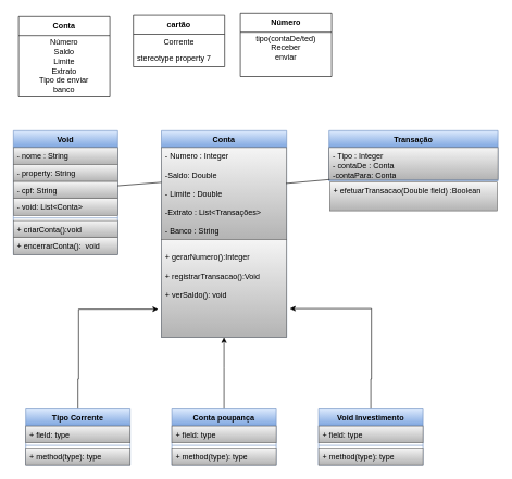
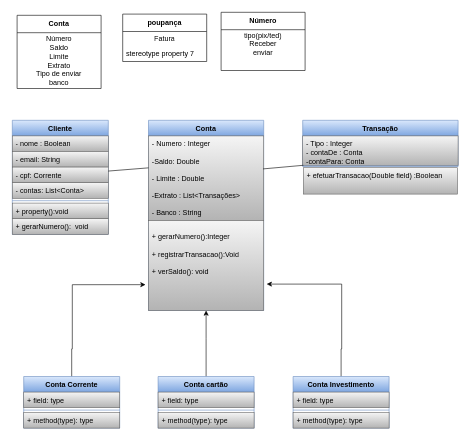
  <mxCell id="0" />
  <mxCell id="1" parent="0" />
  <mxCell id="2" value="Conta" style="swimlane;fontStyle=1;align=center;verticalAlign=middle;childLayout=stackLayout;horizontal=1;startSize=29;horizontalStack=0;resizeParent=1;resizeParentMax=0;resizeLast=0;collapsible=0;marginBottom=0;html=1;whiteSpace=wrap;" vertex="1" parent="1"><mxGeometry x="28" y="25" width="140" height="122" as="geometry" /></mxCell>
  <mxCell id="3" value="&lt;div&gt;Número&lt;/div&gt;Saldo&lt;div&gt;Limite&lt;/div&gt;&lt;div&gt;Extrato&lt;/div&gt;&lt;div&gt;Tipo de enviar&lt;/div&gt;&lt;div&gt;banco&lt;/div&gt;" style="text;html=1;strokeColor=none;fillColor=none;align=center;verticalAlign=middle;spacingLeft=4;spacingRight=4;overflow=hidden;rotatable=0;points=[[0,0.5],[1,0.5]];portConstraint=eastwest;whiteSpace=wrap;" vertex="1" parent="2"><mxGeometry y="29" width="140" height="93" as="geometry" /></mxCell>
- <mxCell id="4" value="cartão" style="swimlane;fontStyle=1;align=center;verticalAlign=middle;childLayout=stackLayout;horizontal=1;startSize=29;horizontalStack=0;resizeParent=1;resizeParentMax=0;resizeLast=0;collapsible=0;marginBottom=0;html=1;whiteSpace=wrap;" vertex="1" parent="1"><mxGeometry x="204" y="23" width="140" height="79" as="geometry" /></mxCell>
- <mxCell id="5" value="Corrente" style="text;html=1;strokeColor=none;fillColor=none;align=center;verticalAlign=middle;spacingLeft=4;spacingRight=4;overflow=hidden;rotatable=0;points=[[0,0.5],[1,0.5]];portConstraint=eastwest;whiteSpace=wrap;" vertex="1" parent="4"><mxGeometry y="29" width="140" height="25" as="geometry" /></mxCell>
+ <mxCell id="4" value="poupança" style="swimlane;fontStyle=1;align=center;verticalAlign=middle;childLayout=stackLayout;horizontal=1;startSize=29;horizontalStack=0;resizeParent=1;resizeParentMax=0;resizeLast=0;collapsible=0;marginBottom=0;html=1;whiteSpace=wrap;" vertex="1" parent="1"><mxGeometry x="204" y="23" width="140" height="79" as="geometry" /></mxCell>
+ <mxCell id="5" value="Fatura" style="text;html=1;strokeColor=none;fillColor=none;align=center;verticalAlign=middle;spacingLeft=4;spacingRight=4;overflow=hidden;rotatable=0;points=[[0,0.5],[1,0.5]];portConstraint=eastwest;whiteSpace=wrap;" vertex="1" parent="4"><mxGeometry y="29" width="140" height="25" as="geometry" /></mxCell>
  <mxCell id="6" value="stereotype property 7" style="text;html=1;strokeColor=none;fillColor=none;align=left;verticalAlign=middle;spacingLeft=4;spacingRight=4;overflow=hidden;rotatable=0;points=[[0,0.5],[1,0.5]];portConstraint=eastwest;whiteSpace=wrap;" vertex="1" parent="4"><mxGeometry y="54" width="140" height="25" as="geometry" /></mxCell>
  <mxCell id="7" value="Número" style="swimlane;fontStyle=1;align=center;verticalAlign=middle;childLayout=stackLayout;horizontal=1;startSize=29;horizontalStack=0;resizeParent=1;resizeParentMax=0;resizeLast=0;collapsible=0;marginBottom=0;html=1;whiteSpace=wrap;" vertex="1" parent="1"><mxGeometry x="368" y="20" width="140" height="97" as="geometry" /></mxCell>
- <mxCell id="8" value="&lt;div&gt;tipo(contaDe/ted)&lt;/div&gt;&lt;div&gt;Receber&lt;/div&gt;&lt;div&gt;enviar&lt;/div&gt;&lt;div&gt;&lt;br&gt;&lt;/div&gt;&lt;div&gt;&lt;br&gt;&lt;/div&gt;&lt;div&gt;&lt;br&gt;&lt;/div&gt;" style="text;html=1;strokeColor=none;fillColor=none;align=center;verticalAlign=middle;spacingLeft=4;spacingRight=4;overflow=hidden;rotatable=0;points=[[0,0.5],[1,0.5]];portConstraint=eastwest;whiteSpace=wrap;" vertex="1" parent="7"><mxGeometry y="29" width="140" height="68" as="geometry" /></mxCell>
+ <mxCell id="8" value="&lt;div&gt;tipo(pix/ted)&lt;/div&gt;&lt;div&gt;Receber&lt;/div&gt;&lt;div&gt;enviar&lt;/div&gt;&lt;div&gt;&lt;br&gt;&lt;/div&gt;&lt;div&gt;&lt;br&gt;&lt;/div&gt;&lt;div&gt;&lt;br&gt;&lt;/div&gt;" style="text;html=1;strokeColor=none;fillColor=none;align=center;verticalAlign=middle;spacingLeft=4;spacingRight=4;overflow=hidden;rotatable=0;points=[[0,0.5],[1,0.5]];portConstraint=eastwest;whiteSpace=wrap;" vertex="1" parent="7"><mxGeometry y="29" width="140" height="68" as="geometry" /></mxCell>
  <mxCell id="9" value="Conta" style="swimlane;fontStyle=1;align=center;verticalAlign=top;childLayout=stackLayout;horizontal=1;startSize=26;horizontalStack=0;resizeParent=1;resizeParentMax=0;resizeLast=0;collapsible=1;marginBottom=0;whiteSpace=wrap;html=1;fillColor=#dae8fc;gradientColor=#7ea6e0;strokeColor=#6c8ebf;" vertex="1" parent="1"><mxGeometry x="247" y="200" width="192" height="317" as="geometry" /></mxCell>
  <mxCell id="10" value="- Numero : Integer&lt;div&gt;&lt;span style=&quot;background-color: initial;&quot;&gt;&lt;br&gt;&lt;/span&gt;&lt;/div&gt;&lt;div&gt;&lt;span style=&quot;background-color: initial;&quot;&gt;-Saldo: Double&lt;/span&gt;&lt;br&gt;&lt;/div&gt;&lt;div&gt;&lt;br&gt;&lt;/div&gt;&lt;div&gt;- Limite : Double&lt;/div&gt;&lt;div&gt;&lt;br&gt;&lt;/div&gt;&lt;div&gt;-Extrato : List&amp;lt;Transações&amp;gt;&lt;/div&gt;&lt;div&gt;&lt;br&gt;&lt;/div&gt;&lt;div&gt;- Banco : String&lt;/div&gt;&lt;div&gt;&lt;br&gt;&lt;/div&gt;&lt;div&gt;&lt;br&gt;&lt;/div&gt;" style="text;strokeColor=#666666;fillColor=#f5f5f5;align=left;verticalAlign=top;spacingLeft=4;spacingRight=4;overflow=hidden;rotatable=0;points=[[0,0.5],[1,0.5]];portConstraint=eastwest;whiteSpace=wrap;html=1;gradientColor=#b3b3b3;" vertex="1" parent="9"><mxGeometry y="26" width="192" height="141" as="geometry" /></mxCell>
  <mxCell id="11" value="&lt;div&gt;&lt;br&gt;&lt;/div&gt;&lt;div&gt;+ gerarNumero():Integer&lt;/div&gt;&lt;div&gt;&lt;br&gt;&lt;/div&gt;&lt;div&gt;+ registrarTransacao():Void&lt;/div&gt;&lt;div&gt;&lt;br&gt;&lt;/div&gt;&lt;div&gt;+ verSaldo(): void&lt;/div&gt;" style="text;strokeColor=#666666;fillColor=#f5f5f5;align=left;verticalAlign=top;spacingLeft=4;spacingRight=4;overflow=hidden;rotatable=0;points=[[0,0.5],[1,0.5]];portConstraint=eastwest;whiteSpace=wrap;html=1;gradientColor=#b3b3b3;" vertex="1" parent="9"><mxGeometry y="167" width="192" height="150" as="geometry" /></mxCell>
  <mxCell id="12" value="" style="edgeStyle=orthogonalEdgeStyle;rounded=0;orthogonalLoop=1;jettySize=auto;html=1;entryX=-0.026;entryY=0.713;entryDx=0;entryDy=0;entryPerimeter=0;" edge="1" parent="1" source="13" target="11"><mxGeometry relative="1" as="geometry"><mxPoint x="119" y="534" as="targetPoint" /><Array as="points"><mxPoint x="119" y="581" /><mxPoint x="120" y="581" /><mxPoint x="120" y="474" /></Array></mxGeometry></mxCell>
- <mxCell id="13" value="Tipo Corrente" style="swimlane;fontStyle=1;align=center;verticalAlign=top;childLayout=stackLayout;horizontal=1;startSize=26;horizontalStack=0;resizeParent=1;resizeParentMax=0;resizeLast=0;collapsible=1;marginBottom=0;whiteSpace=wrap;html=1;fillColor=#dae8fc;gradientColor=#7ea6e0;strokeColor=#6c8ebf;" vertex="1" parent="1"><mxGeometry x="39" y="627" width="160" height="86" as="geometry" /></mxCell>
+ <mxCell id="13" value="Conta Corrente" style="swimlane;fontStyle=1;align=center;verticalAlign=top;childLayout=stackLayout;horizontal=1;startSize=26;horizontalStack=0;resizeParent=1;resizeParentMax=0;resizeLast=0;collapsible=1;marginBottom=0;whiteSpace=wrap;html=1;fillColor=#dae8fc;gradientColor=#7ea6e0;strokeColor=#6c8ebf;" vertex="1" parent="1"><mxGeometry x="39" y="627" width="160" height="86" as="geometry" /></mxCell>
  <mxCell id="14" value="+ field: type" style="text;strokeColor=#666666;fillColor=#f5f5f5;align=left;verticalAlign=top;spacingLeft=4;spacingRight=4;overflow=hidden;rotatable=0;points=[[0,0.5],[1,0.5]];portConstraint=eastwest;whiteSpace=wrap;html=1;gradientColor=#b3b3b3;" vertex="1" parent="13"><mxGeometry y="26" width="160" height="26" as="geometry" /></mxCell>
  <mxCell id="15" value="" style="line;strokeWidth=1;fillColor=none;align=left;verticalAlign=middle;spacingTop=-1;spacingLeft=3;spacingRight=3;rotatable=0;labelPosition=right;points=[];portConstraint=eastwest;strokeColor=inherit;" vertex="1" parent="13"><mxGeometry y="52" width="160" height="8" as="geometry" /></mxCell>
  <mxCell id="16" value="+ method(type): type" style="text;strokeColor=#666666;fillColor=#f5f5f5;align=left;verticalAlign=top;spacingLeft=4;spacingRight=4;overflow=hidden;rotatable=0;points=[[0,0.5],[1,0.5]];portConstraint=eastwest;whiteSpace=wrap;html=1;gradientColor=#b3b3b3;" vertex="1" parent="13"><mxGeometry y="60" width="160" height="26" as="geometry" /></mxCell>
  <mxCell id="17" value="" style="edgeStyle=orthogonalEdgeStyle;rounded=0;orthogonalLoop=1;jettySize=auto;html=1;" edge="1" parent="1" source="18" target="11"><mxGeometry relative="1" as="geometry"><Array as="points"><mxPoint x="343" y="564" /><mxPoint x="343" y="564" /></Array></mxGeometry></mxCell>
- <mxCell id="18" value="Conta poupança" style="swimlane;fontStyle=1;align=center;verticalAlign=top;childLayout=stackLayout;horizontal=1;startSize=26;horizontalStack=0;resizeParent=1;resizeParentMax=0;resizeLast=0;collapsible=1;marginBottom=0;whiteSpace=wrap;html=1;fillColor=#dae8fc;gradientColor=#7ea6e0;strokeColor=#6c8ebf;" vertex="1" parent="1"><mxGeometry x="263" y="627" width="160" height="86" as="geometry" /></mxCell>
+ <mxCell id="18" value="Conta cartão" style="swimlane;fontStyle=1;align=center;verticalAlign=top;childLayout=stackLayout;horizontal=1;startSize=26;horizontalStack=0;resizeParent=1;resizeParentMax=0;resizeLast=0;collapsible=1;marginBottom=0;whiteSpace=wrap;html=1;fillColor=#dae8fc;gradientColor=#7ea6e0;strokeColor=#6c8ebf;" vertex="1" parent="1"><mxGeometry x="263" y="627" width="160" height="86" as="geometry" /></mxCell>
  <mxCell id="19" value="+ field: type" style="text;strokeColor=#666666;fillColor=#f5f5f5;align=left;verticalAlign=top;spacingLeft=4;spacingRight=4;overflow=hidden;rotatable=0;points=[[0,0.5],[1,0.5]];portConstraint=eastwest;whiteSpace=wrap;html=1;gradientColor=#b3b3b3;" vertex="1" parent="18"><mxGeometry y="26" width="160" height="26" as="geometry" /></mxCell>
  <mxCell id="20" value="" style="line;strokeWidth=1;fillColor=none;align=left;verticalAlign=middle;spacingTop=-1;spacingLeft=3;spacingRight=3;rotatable=0;labelPosition=right;points=[];portConstraint=eastwest;strokeColor=inherit;" vertex="1" parent="18"><mxGeometry y="52" width="160" height="8" as="geometry" /></mxCell>
  <mxCell id="21" value="+ method(type): type" style="text;strokeColor=#666666;fillColor=#f5f5f5;align=left;verticalAlign=top;spacingLeft=4;spacingRight=4;overflow=hidden;rotatable=0;points=[[0,0.5],[1,0.5]];portConstraint=eastwest;whiteSpace=wrap;html=1;gradientColor=#b3b3b3;" vertex="1" parent="18"><mxGeometry y="60" width="160" height="26" as="geometry" /></mxCell>
  <mxCell id="22" value="" style="edgeStyle=orthogonalEdgeStyle;rounded=0;orthogonalLoop=1;jettySize=auto;html=1;" edge="1" parent="1" source="23"><mxGeometry relative="1" as="geometry"><mxPoint x="444" y="473" as="targetPoint" /><Array as="points"><mxPoint x="568" y="581" /><mxPoint x="569" y="581" /></Array></mxGeometry></mxCell>
- <mxCell id="23" value="Void Investimento" style="swimlane;fontStyle=1;align=center;verticalAlign=top;childLayout=stackLayout;horizontal=1;startSize=26;horizontalStack=0;resizeParent=1;resizeParentMax=0;resizeLast=0;collapsible=1;marginBottom=0;whiteSpace=wrap;html=1;fillColor=#dae8fc;gradientColor=#7ea6e0;strokeColor=#6c8ebf;" vertex="1" parent="1"><mxGeometry x="488" y="627" width="160" height="86" as="geometry" /></mxCell>
+ <mxCell id="23" value="Conta Investimento" style="swimlane;fontStyle=1;align=center;verticalAlign=top;childLayout=stackLayout;horizontal=1;startSize=26;horizontalStack=0;resizeParent=1;resizeParentMax=0;resizeLast=0;collapsible=1;marginBottom=0;whiteSpace=wrap;html=1;fillColor=#dae8fc;gradientColor=#7ea6e0;strokeColor=#6c8ebf;" vertex="1" parent="1"><mxGeometry x="488" y="627" width="160" height="86" as="geometry" /></mxCell>
  <mxCell id="24" value="+ field: type" style="text;strokeColor=#666666;fillColor=#f5f5f5;align=left;verticalAlign=top;spacingLeft=4;spacingRight=4;overflow=hidden;rotatable=0;points=[[0,0.5],[1,0.5]];portConstraint=eastwest;whiteSpace=wrap;html=1;gradientColor=#b3b3b3;" vertex="1" parent="23"><mxGeometry y="26" width="160" height="26" as="geometry" /></mxCell>
  <mxCell id="25" value="" style="line;strokeWidth=1;fillColor=none;align=left;verticalAlign=middle;spacingTop=-1;spacingLeft=3;spacingRight=3;rotatable=0;labelPosition=right;points=[];portConstraint=eastwest;strokeColor=inherit;" vertex="1" parent="23"><mxGeometry y="52" width="160" height="8" as="geometry" /></mxCell>
  <mxCell id="26" value="+ method(type): type" style="text;strokeColor=#666666;fillColor=#f5f5f5;align=left;verticalAlign=top;spacingLeft=4;spacingRight=4;overflow=hidden;rotatable=0;points=[[0,0.5],[1,0.5]];portConstraint=eastwest;whiteSpace=wrap;html=1;gradientColor=#b3b3b3;" vertex="1" parent="23"><mxGeometry y="60" width="160" height="26" as="geometry" /></mxCell>
  <mxCell id="27" value="Transação" style="swimlane;fontStyle=1;align=center;verticalAlign=top;childLayout=stackLayout;horizontal=1;startSize=26;horizontalStack=0;resizeParent=1;resizeParentMax=0;resizeLast=0;collapsible=1;marginBottom=0;whiteSpace=wrap;html=1;fillColor=#dae8fc;gradientColor=#7ea6e0;strokeColor=#6c8ebf;" vertex="1" parent="1"><mxGeometry x="504" y="200" width="259" height="77" as="geometry" /></mxCell>
  <mxCell id="28" value="- Tipo : Integer&lt;div&gt;- contaDe : Conta&lt;/div&gt;&lt;div&gt;-contaPara: Conta&lt;/div&gt;" style="text;strokeColor=#666666;fillColor=#f5f5f5;align=left;verticalAlign=top;spacingLeft=4;spacingRight=4;overflow=hidden;rotatable=0;points=[[0,0.5],[1,0.5]];portConstraint=eastwest;whiteSpace=wrap;html=1;gradientColor=#b3b3b3;" vertex="1" parent="27"><mxGeometry y="26" width="259" height="49" as="geometry" /></mxCell>
  <mxCell id="29" value="" style="line;strokeWidth=1;fillColor=none;align=left;verticalAlign=middle;spacingTop=-1;spacingLeft=3;spacingRight=3;rotatable=0;labelPosition=right;points=[];portConstraint=eastwest;strokeColor=inherit;" vertex="1" parent="27"><mxGeometry y="75" width="259" height="2" as="geometry" /></mxCell>
  <mxCell id="30" value="+ efetuarTransacao(Double field) :Boolean" style="text;strokeColor=#666666;fillColor=#f5f5f5;align=left;verticalAlign=top;spacingLeft=4;spacingRight=4;overflow=hidden;rotatable=0;points=[[0,0.5],[1,0.5]];portConstraint=eastwest;whiteSpace=wrap;html=1;strokeWidth=1;gradientColor=#b3b3b3;" vertex="1" parent="1"><mxGeometry x="505" y="279" width="257" height="44" as="geometry" /></mxCell>
- <mxCell id="31" value="Void" style="swimlane;fontStyle=1;align=center;verticalAlign=top;childLayout=stackLayout;horizontal=1;startSize=26;horizontalStack=0;resizeParent=1;resizeParentMax=0;resizeLast=0;collapsible=1;marginBottom=0;whiteSpace=wrap;html=1;fillColor=#dae8fc;gradientColor=#7ea6e0;strokeColor=#6c8ebf;" vertex="1" parent="1"><mxGeometry x="20" y="200" width="160" height="190" as="geometry" /></mxCell>
- <mxCell id="32" value="- nome : String" style="text;strokeColor=#666666;fillColor=#f5f5f5;align=left;verticalAlign=top;spacingLeft=4;spacingRight=4;overflow=hidden;rotatable=0;points=[[0,0.5],[1,0.5]];portConstraint=eastwest;whiteSpace=wrap;html=1;gradientColor=#b3b3b3;" vertex="1" parent="31"><mxGeometry y="26" width="160" height="26" as="geometry" /></mxCell>
- <mxCell id="33" value="- property: String" style="text;strokeColor=#666666;fillColor=#f5f5f5;align=left;verticalAlign=top;spacingLeft=4;spacingRight=4;overflow=hidden;rotatable=0;points=[[0,0.5],[1,0.5]];portConstraint=eastwest;whiteSpace=wrap;html=1;gradientColor=#b3b3b3;" vertex="1" parent="31"><mxGeometry y="52" width="160" height="26" as="geometry" /></mxCell>
- <mxCell id="34" value="- cpf: String" style="text;strokeColor=#666666;fillColor=#f5f5f5;align=left;verticalAlign=top;spacingLeft=4;spacingRight=4;overflow=hidden;rotatable=0;points=[[0,0.5],[1,0.5]];portConstraint=eastwest;whiteSpace=wrap;html=1;gradientColor=#b3b3b3;" vertex="1" parent="31"><mxGeometry y="78" width="160" height="26" as="geometry" /></mxCell>
- <mxCell id="35" value="- void: List&amp;lt;Conta&amp;gt;" style="text;strokeColor=#666666;fillColor=#f5f5f5;align=left;verticalAlign=top;spacingLeft=4;spacingRight=4;overflow=hidden;rotatable=0;points=[[0,0.5],[1,0.5]];portConstraint=eastwest;whiteSpace=wrap;html=1;gradientColor=#b3b3b3;" vertex="1" parent="31"><mxGeometry y="104" width="160" height="26" as="geometry" /></mxCell>
+ <mxCell id="31" value="Cliente" style="swimlane;fontStyle=1;align=center;verticalAlign=top;childLayout=stackLayout;horizontal=1;startSize=26;horizontalStack=0;resizeParent=1;resizeParentMax=0;resizeLast=0;collapsible=1;marginBottom=0;whiteSpace=wrap;html=1;fillColor=#dae8fc;gradientColor=#7ea6e0;strokeColor=#6c8ebf;" vertex="1" parent="1"><mxGeometry x="20" y="200" width="160" height="190" as="geometry" /></mxCell>
+ <mxCell id="32" value="- nome : Boolean" style="text;strokeColor=#666666;fillColor=#f5f5f5;align=left;verticalAlign=top;spacingLeft=4;spacingRight=4;overflow=hidden;rotatable=0;points=[[0,0.5],[1,0.5]];portConstraint=eastwest;whiteSpace=wrap;html=1;gradientColor=#b3b3b3;" vertex="1" parent="31"><mxGeometry y="26" width="160" height="26" as="geometry" /></mxCell>
+ <mxCell id="33" value="- email: String" style="text;strokeColor=#666666;fillColor=#f5f5f5;align=left;verticalAlign=top;spacingLeft=4;spacingRight=4;overflow=hidden;rotatable=0;points=[[0,0.5],[1,0.5]];portConstraint=eastwest;whiteSpace=wrap;html=1;gradientColor=#b3b3b3;" vertex="1" parent="31"><mxGeometry y="52" width="160" height="26" as="geometry" /></mxCell>
+ <mxCell id="34" value="- cpf: Corrente" style="text;strokeColor=#666666;fillColor=#f5f5f5;align=left;verticalAlign=top;spacingLeft=4;spacingRight=4;overflow=hidden;rotatable=0;points=[[0,0.5],[1,0.5]];portConstraint=eastwest;whiteSpace=wrap;html=1;gradientColor=#b3b3b3;" vertex="1" parent="31"><mxGeometry y="78" width="160" height="26" as="geometry" /></mxCell>
+ <mxCell id="35" value="- contas: List&amp;lt;Conta&amp;gt;" style="text;strokeColor=#666666;fillColor=#f5f5f5;align=left;verticalAlign=top;spacingLeft=4;spacingRight=4;overflow=hidden;rotatable=0;points=[[0,0.5],[1,0.5]];portConstraint=eastwest;whiteSpace=wrap;html=1;gradientColor=#b3b3b3;" vertex="1" parent="31"><mxGeometry y="104" width="160" height="26" as="geometry" /></mxCell>
  <mxCell id="36" value="" style="line;strokeWidth=1;fillColor=none;align=left;verticalAlign=middle;spacingTop=-1;spacingLeft=3;spacingRight=3;rotatable=0;labelPosition=right;points=[];portConstraint=eastwest;strokeColor=inherit;" vertex="1" parent="31"><mxGeometry y="130" width="160" height="8" as="geometry" /></mxCell>
- <mxCell id="37" value="+ criarConta():void&lt;div&gt;&lt;br&gt;&lt;/div&gt;" style="text;strokeColor=#666666;fillColor=#f5f5f5;align=left;verticalAlign=top;spacingLeft=4;spacingRight=4;overflow=hidden;rotatable=0;points=[[0,0.5],[1,0.5]];portConstraint=eastwest;whiteSpace=wrap;html=1;gradientColor=#b3b3b3;" vertex="1" parent="31"><mxGeometry y="138" width="160" height="26" as="geometry" /></mxCell>
- <mxCell id="38" value="&lt;div&gt;&lt;div&gt;+ encerrarConta():&amp;nbsp; void&lt;span style=&quot;white-space: pre;&quot;&gt;&#09;&lt;/span&gt;&lt;/div&gt;&lt;div&gt;&lt;br&gt;&lt;/div&gt;&lt;/div&gt;" style="text;strokeColor=#666666;fillColor=#f5f5f5;align=left;verticalAlign=top;spacingLeft=4;spacingRight=4;overflow=hidden;rotatable=0;points=[[0,0.5],[1,0.5]];portConstraint=eastwest;whiteSpace=wrap;html=1;gradientColor=#b3b3b3;" vertex="1" parent="31"><mxGeometry y="164" width="160" height="26" as="geometry" /></mxCell>
+ <mxCell id="37" value="+ property():void&lt;div&gt;&lt;br&gt;&lt;/div&gt;" style="text;strokeColor=#666666;fillColor=#f5f5f5;align=left;verticalAlign=top;spacingLeft=4;spacingRight=4;overflow=hidden;rotatable=0;points=[[0,0.5],[1,0.5]];portConstraint=eastwest;whiteSpace=wrap;html=1;gradientColor=#b3b3b3;" vertex="1" parent="31"><mxGeometry y="138" width="160" height="26" as="geometry" /></mxCell>
+ <mxCell id="38" value="&lt;div&gt;&lt;div&gt;+ gerarNumero():&amp;nbsp; void&lt;span style=&quot;white-space: pre;&quot;&gt;&#09;&lt;/span&gt;&lt;/div&gt;&lt;div&gt;&lt;br&gt;&lt;/div&gt;&lt;/div&gt;" style="text;strokeColor=#666666;fillColor=#f5f5f5;align=left;verticalAlign=top;spacingLeft=4;spacingRight=4;overflow=hidden;rotatable=0;points=[[0,0.5],[1,0.5]];portConstraint=eastwest;whiteSpace=wrap;html=1;gradientColor=#b3b3b3;" vertex="1" parent="31"><mxGeometry y="164" width="160" height="26" as="geometry" /></mxCell>
  <mxCell id="39" value="" style="endArrow=none;html=1;rounded=0;entryX=0;entryY=0.25;entryDx=0;entryDy=0;" edge="1" parent="1" source="34" target="9"><mxGeometry width="50" height="50" relative="1" as="geometry"><mxPoint x="185" y="284" as="sourcePoint" /><mxPoint x="235" y="234" as="targetPoint" /></mxGeometry></mxCell>
  <mxCell id="40" value="" style="endArrow=none;html=1;rounded=0;entryX=0;entryY=0.25;entryDx=0;entryDy=0;" edge="1" parent="1"><mxGeometry width="50" height="50" relative="1" as="geometry"><mxPoint x="438" y="281" as="sourcePoint" /><mxPoint x="505" y="275" as="targetPoint" /></mxGeometry></mxCell>
